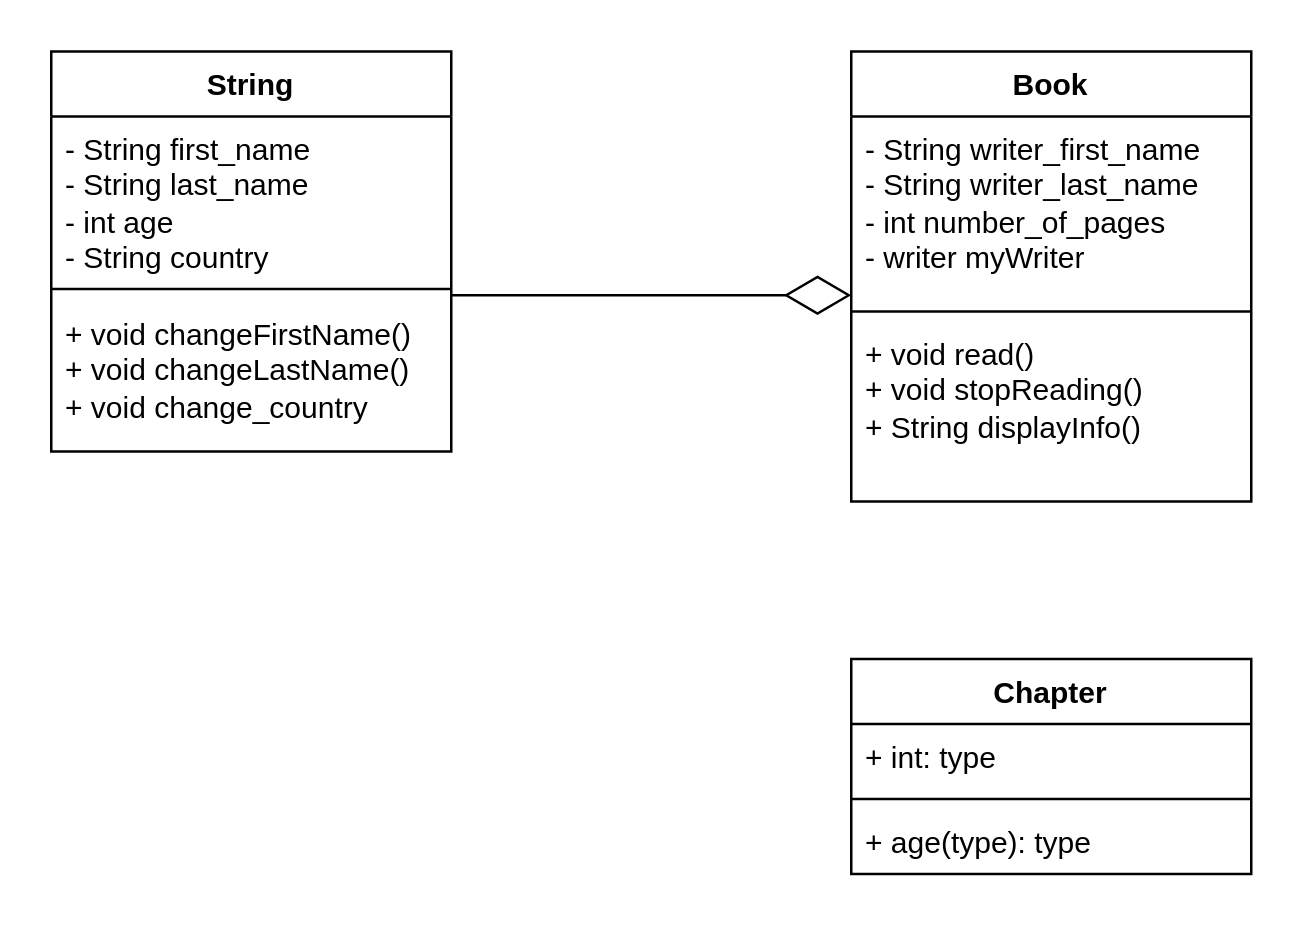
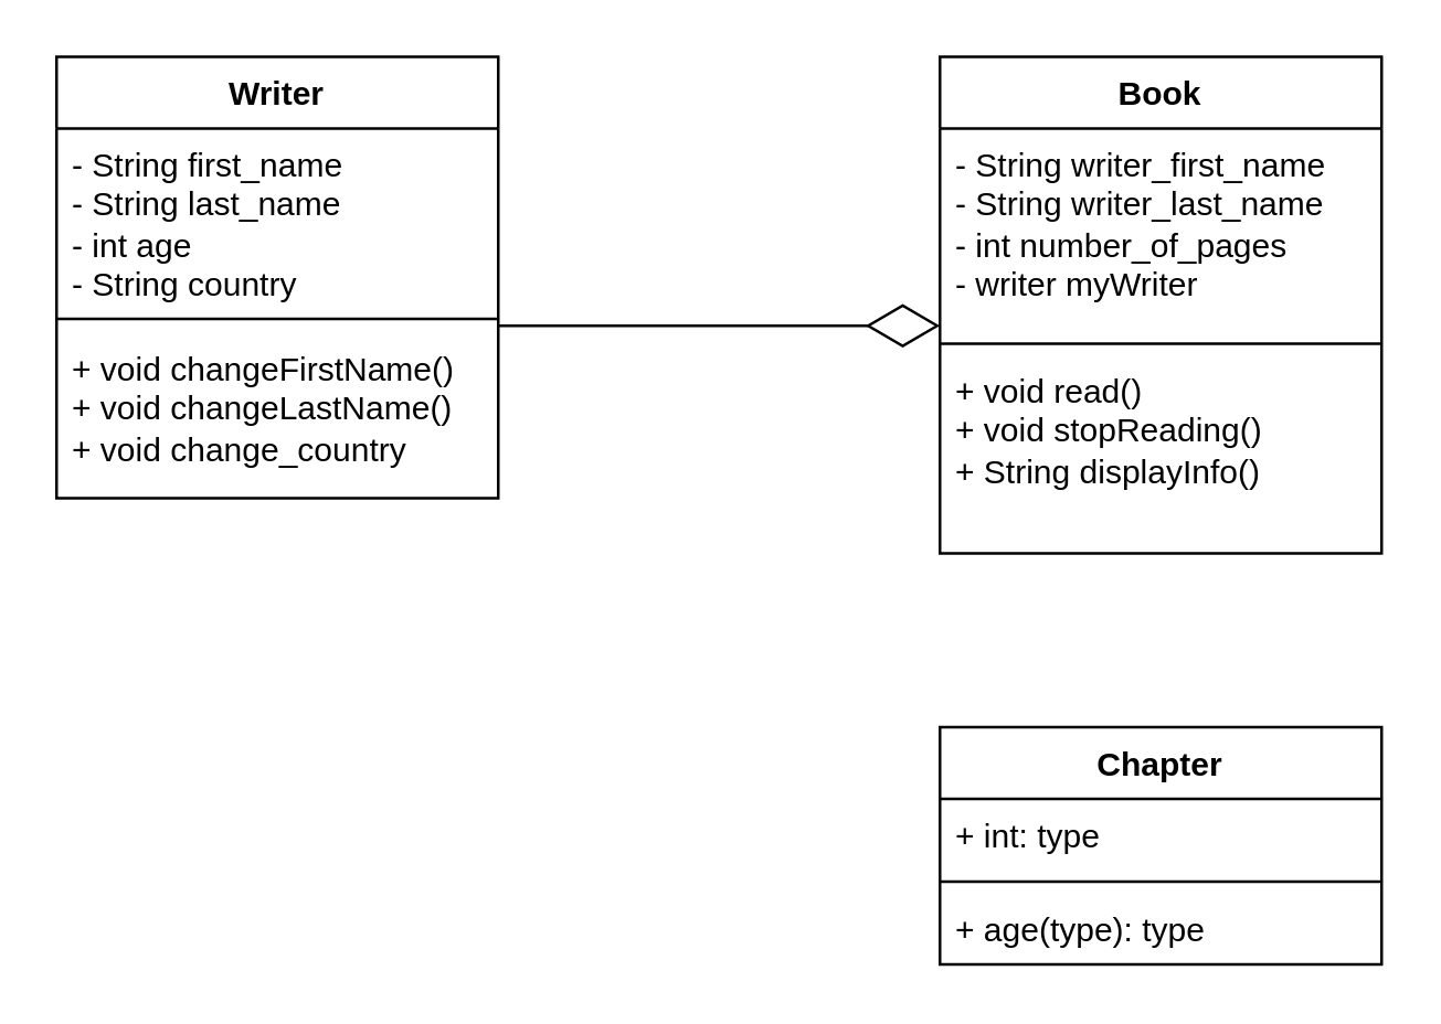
  <mxCell id="0" />
  <mxCell id="1" parent="0" />
  <mxCell id="2" value="Book" style="swimlane;fontStyle=1;align=center;verticalAlign=top;childLayout=stackLayout;horizontal=1;startSize=26;horizontalStack=0;resizeParent=1;resizeParentMax=0;resizeLast=0;collapsible=1;marginBottom=0;whiteSpace=wrap;html=1;" vertex="1" parent="1"><mxGeometry x="340" y="20" width="160" height="180" as="geometry" /></mxCell>
  <mxCell id="3" value="&lt;div&gt;- String writer_first_name&lt;/div&gt;&lt;div&gt;- String writer_last_name&lt;/div&gt;&lt;div&gt;- int number_of_pages&lt;/div&gt;&lt;div&gt;- writer myWriter&lt;br&gt;&lt;/div&gt;" style="text;strokeColor=none;fillColor=none;align=left;verticalAlign=top;spacingLeft=4;spacingRight=4;overflow=hidden;rotatable=0;points=[[0,0.5],[1,0.5]];portConstraint=eastwest;whiteSpace=wrap;html=1;" vertex="1" parent="2"><mxGeometry y="26" width="160" height="74" as="geometry" /></mxCell>
  <mxCell id="4" value="" style="line;strokeWidth=1;fillColor=none;align=left;verticalAlign=middle;spacingTop=-1;spacingLeft=3;spacingRight=3;rotatable=0;labelPosition=right;points=[];portConstraint=eastwest;strokeColor=inherit;" vertex="1" parent="2"><mxGeometry y="100" width="160" height="8" as="geometry" /></mxCell>
  <mxCell id="5" value="&lt;div&gt;+ void read()&lt;/div&gt;&lt;div&gt;+ void stopReading()&lt;/div&gt;&lt;div&gt;+ String displayInfo()&lt;br&gt;&lt;/div&gt;" style="text;strokeColor=none;fillColor=none;align=left;verticalAlign=top;spacingLeft=4;spacingRight=4;overflow=hidden;rotatable=0;points=[[0,0.5],[1,0.5]];portConstraint=eastwest;whiteSpace=wrap;html=1;" vertex="1" parent="2"><mxGeometry y="108" width="160" height="72" as="geometry" /></mxCell>
- <mxCell id="6" value="String" style="swimlane;fontStyle=1;align=center;verticalAlign=top;childLayout=stackLayout;horizontal=1;startSize=26;horizontalStack=0;resizeParent=1;resizeParentMax=0;resizeLast=0;collapsible=1;marginBottom=0;whiteSpace=wrap;html=1;" vertex="1" parent="1"><mxGeometry x="20" y="20" width="160" height="160" as="geometry" /></mxCell>
+ <mxCell id="6" value="Writer" style="swimlane;fontStyle=1;align=center;verticalAlign=top;childLayout=stackLayout;horizontal=1;startSize=26;horizontalStack=0;resizeParent=1;resizeParentMax=0;resizeLast=0;collapsible=1;marginBottom=0;whiteSpace=wrap;html=1;" vertex="1" parent="1"><mxGeometry x="20" y="20" width="160" height="160" as="geometry" /></mxCell>
  <mxCell id="7" value="&lt;div&gt;- String first_name&lt;/div&gt;&lt;div&gt;- String last_name&lt;/div&gt;&lt;div&gt;- int age&lt;br&gt;&lt;/div&gt;&lt;div&gt;- String country&lt;/div&gt;&lt;div&gt;&lt;br&gt;&lt;/div&gt;" style="text;strokeColor=none;fillColor=none;align=left;verticalAlign=top;spacingLeft=4;spacingRight=4;overflow=hidden;rotatable=0;points=[[0,0.5],[1,0.5]];portConstraint=eastwest;whiteSpace=wrap;html=1;" vertex="1" parent="6"><mxGeometry y="26" width="160" height="64" as="geometry" /></mxCell>
  <mxCell id="8" value="" style="line;strokeWidth=1;fillColor=none;align=left;verticalAlign=middle;spacingTop=-1;spacingLeft=3;spacingRight=3;rotatable=0;labelPosition=right;points=[];portConstraint=eastwest;strokeColor=inherit;" vertex="1" parent="6"><mxGeometry y="90" width="160" height="10" as="geometry" /></mxCell>
  <mxCell id="9" value="&lt;div&gt;+ void changeFirstName()&lt;/div&gt;&lt;div&gt;+ void changeLastName()&lt;/div&gt;&lt;div&gt;+ void change_country&lt;br&gt;&lt;/div&gt;" style="text;strokeColor=none;fillColor=none;align=left;verticalAlign=top;spacingLeft=4;spacingRight=4;overflow=hidden;rotatable=0;points=[[0,0.5],[1,0.5]];portConstraint=eastwest;whiteSpace=wrap;html=1;" vertex="1" parent="6"><mxGeometry y="100" width="160" height="60" as="geometry" /></mxCell>
  <mxCell id="10" value="" style="endArrow=diamondThin;endFill=0;endSize=24;html=1;rounded=0;" edge="1" parent="1"><mxGeometry width="160" relative="1" as="geometry"><mxPoint x="180" y="117.5" as="sourcePoint" /><mxPoint x="340" y="117.5" as="targetPoint" /></mxGeometry></mxCell>
  <mxCell id="11" value="Chapter" style="swimlane;fontStyle=1;align=center;verticalAlign=top;childLayout=stackLayout;horizontal=1;startSize=26;horizontalStack=0;resizeParent=1;resizeParentMax=0;resizeLast=0;collapsible=1;marginBottom=0;whiteSpace=wrap;html=1;" vertex="1" parent="1"><mxGeometry x="340" y="263" width="160" height="86" as="geometry" /></mxCell>
  <mxCell id="12" value="+ int: type" style="text;strokeColor=none;fillColor=none;align=left;verticalAlign=top;spacingLeft=4;spacingRight=4;overflow=hidden;rotatable=0;points=[[0,0.5],[1,0.5]];portConstraint=eastwest;whiteSpace=wrap;html=1;" vertex="1" parent="11"><mxGeometry y="26" width="160" height="26" as="geometry" /></mxCell>
  <mxCell id="13" value="" style="line;strokeWidth=1;fillColor=none;align=left;verticalAlign=middle;spacingTop=-1;spacingLeft=3;spacingRight=3;rotatable=0;labelPosition=right;points=[];portConstraint=eastwest;strokeColor=inherit;" vertex="1" parent="11"><mxGeometry y="52" width="160" height="8" as="geometry" /></mxCell>
  <mxCell id="14" value="+ age(type): type" style="text;strokeColor=none;fillColor=none;align=left;verticalAlign=top;spacingLeft=4;spacingRight=4;overflow=hidden;rotatable=0;points=[[0,0.5],[1,0.5]];portConstraint=eastwest;whiteSpace=wrap;html=1;" vertex="1" parent="11"><mxGeometry y="60" width="160" height="26" as="geometry" /></mxCell>
